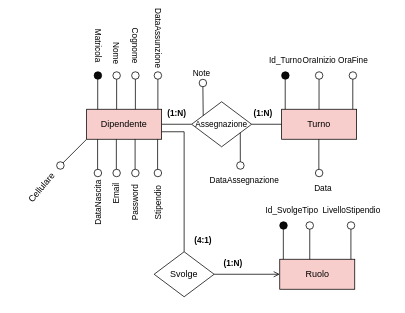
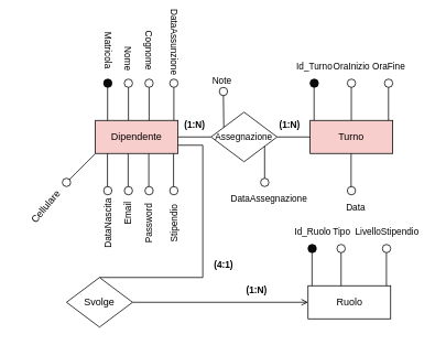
  <mxCell id="0" />
  <mxCell id="1" parent="0" />
  <mxCell id="2" value="Dipendente" style="whiteSpace=wrap;html=1;align=center;fillColor=#f8cecc;" parent="1" vertex="1"><mxGeometry x="115" y="130" width="100" height="40" as="geometry" /></mxCell>
- <mxCell id="3" value="Ruolo" style="whiteSpace=wrap;html=1;align=center;fillColor=#f8cecc;" parent="1" vertex="1"><mxGeometry x="372.5" y="330" width="100" height="40" as="geometry" /></mxCell>
+ <mxCell id="3" value="Ruolo" style="whiteSpace=wrap;html=1;align=center;" parent="1" vertex="1"><mxGeometry x="372.5" y="330" width="100" height="40" as="geometry" /></mxCell>
  <mxCell id="4" style="edgeStyle=orthogonalEdgeStyle;shape=connector;rounded=0;orthogonalLoop=1;jettySize=auto;html=1;entryX=1;entryY=0.5;entryDx=0;entryDy=0;strokeColor=default;align=center;verticalAlign=middle;fontFamily=Helvetica;fontSize=11;fontColor=default;labelBackgroundColor=default;endArrow=none;endFill=0;" parent="1" source="5" target="10" edge="1"><mxGeometry relative="1" as="geometry" /></mxCell>
  <mxCell id="5" value="Turno" style="whiteSpace=wrap;html=1;align=center;fillColor=#f8cecc;" parent="1" vertex="1"><mxGeometry x="375" y="130" width="100" height="40" as="geometry" /></mxCell>
  <mxCell id="6" style="edgeStyle=orthogonalEdgeStyle;rounded=0;orthogonalLoop=1;jettySize=auto;html=1;exitX=1;exitY=0.5;exitDx=0;exitDy=0;entryX=0;entryY=0.5;entryDx=0;entryDy=0;endArrow=open;endFill=0;" edge="1" parent="1" source="8" target="3"><mxGeometry relative="1" as="geometry" /></mxCell>
  <mxCell id="7" style="edgeStyle=orthogonalEdgeStyle;shape=connector;rounded=0;orthogonalLoop=1;jettySize=auto;html=1;entryX=1;entryY=0.75;entryDx=0;entryDy=0;strokeColor=default;align=center;verticalAlign=middle;fontFamily=Helvetica;fontSize=11;fontColor=default;labelBackgroundColor=default;endArrow=none;endFill=0;exitX=0.5;exitY=0;exitDx=0;exitDy=0;" edge="1" parent="1" source="8" target="2"><mxGeometry relative="1" as="geometry"><Array as="points"><mxPoint x="245" y="320" /><mxPoint x="245" y="160" /></Array></mxGeometry></mxCell>
- <mxCell id="8" value="Svolge" style="shape=rhombus;perimeter=rhombusPerimeter;whiteSpace=wrap;html=1;align=center;" parent="1" vertex="1"><mxGeometry x="205" y="320" width="80" height="60" as="geometry" /></mxCell>
+ <mxCell id="8" value="Svolge" style="shape=rhombus;perimeter=rhombusPerimeter;whiteSpace=wrap;html=1;align=center;" parent="1" vertex="1"><mxGeometry x="80" y="320" width="80" height="60" as="geometry" /></mxCell>
  <mxCell id="9" style="edgeStyle=orthogonalEdgeStyle;shape=connector;rounded=0;orthogonalLoop=1;jettySize=auto;html=1;entryX=1;entryY=0.5;entryDx=0;entryDy=0;strokeColor=default;align=center;verticalAlign=middle;fontFamily=Helvetica;fontSize=11;fontColor=default;labelBackgroundColor=default;endArrow=none;endFill=0;" parent="1" source="10" target="2" edge="1"><mxGeometry relative="1" as="geometry" /></mxCell>
  <mxCell id="10" value="&lt;font style=&quot;font-size: 11px;&quot;&gt;Assegnazione&lt;/font&gt;" style="shape=rhombus;perimeter=rhombusPerimeter;whiteSpace=wrap;html=1;align=center;" parent="1" vertex="1"><mxGeometry x="255" y="120" width="80" height="60" as="geometry" /></mxCell>
  <mxCell id="11" style="edgeStyle=none;shape=connector;rounded=0;orthogonalLoop=1;jettySize=auto;html=1;strokeColor=default;align=center;verticalAlign=middle;fontFamily=Helvetica;fontSize=11;fontColor=default;labelBackgroundColor=default;endArrow=none;" parent="1" edge="1"><mxGeometry relative="1" as="geometry"><mxPoint x="379.78" y="130" as="sourcePoint" /><mxPoint x="379.78" y="90" as="targetPoint" /></mxGeometry></mxCell>
  <mxCell id="12" value="" style="ellipse;whiteSpace=wrap;html=1;aspect=fixed;fontFamily=Helvetica;fontSize=11;fontColor=default;labelBackgroundColor=default;fillColor=#0A0A0A;" parent="1" vertex="1"><mxGeometry x="375" y="80" width="10" height="10" as="geometry" /></mxCell>
  <mxCell id="13" style="edgeStyle=none;shape=connector;rounded=0;orthogonalLoop=1;jettySize=auto;html=1;strokeColor=default;align=center;verticalAlign=middle;fontFamily=Helvetica;fontSize=11;fontColor=default;labelBackgroundColor=default;endArrow=none;" parent="1" edge="1"><mxGeometry relative="1" as="geometry"><mxPoint x="377.28" y="330" as="sourcePoint" /><mxPoint x="377.28" y="290" as="targetPoint" /></mxGeometry></mxCell>
  <mxCell id="14" value="" style="ellipse;whiteSpace=wrap;html=1;aspect=fixed;fontFamily=Helvetica;fontSize=11;fontColor=default;labelBackgroundColor=default;fillColor=#0A0A0A;" parent="1" vertex="1"><mxGeometry x="372.5" y="280" width="10" height="10" as="geometry" /></mxCell>
  <mxCell id="15" value="Id_Turno" style="text;html=1;align=center;verticalAlign=middle;resizable=0;points=[];autosize=1;strokeColor=none;fillColor=none;fontFamily=Helvetica;fontSize=11;fontColor=default;labelBackgroundColor=default;" parent="1" vertex="1"><mxGeometry x="345" y="50" width="70" height="30" as="geometry" /></mxCell>
- <mxCell id="16" value="Id_Svolge" style="text;html=1;align=center;verticalAlign=middle;resizable=0;points=[];autosize=1;strokeColor=none;fillColor=none;fontFamily=Helvetica;fontSize=11;fontColor=default;labelBackgroundColor=default;" parent="1" vertex="1"><mxGeometry x="342.5" y="250" width="70" height="30" as="geometry" /></mxCell>
+ <mxCell id="16" value="Id_Ruolo" style="text;html=1;align=center;verticalAlign=middle;resizable=0;points=[];autosize=1;strokeColor=none;fillColor=none;fontFamily=Helvetica;fontSize=11;fontColor=default;labelBackgroundColor=default;" parent="1" vertex="1"><mxGeometry x="342.5" y="250" width="70" height="30" as="geometry" /></mxCell>
  <mxCell id="17" style="edgeStyle=none;shape=connector;rounded=0;orthogonalLoop=1;jettySize=auto;html=1;strokeColor=default;align=center;verticalAlign=middle;fontFamily=Helvetica;fontSize=11;fontColor=default;labelBackgroundColor=default;endArrow=none;" parent="1" edge="1"><mxGeometry relative="1" as="geometry"><mxPoint x="412.5" y="330" as="sourcePoint" /><mxPoint x="412.5" y="290" as="targetPoint" /></mxGeometry></mxCell>
  <mxCell id="18" value="" style="ellipse;whiteSpace=wrap;html=1;aspect=fixed;fontFamily=Helvetica;fontSize=11;fontColor=default;labelBackgroundColor=default;fillColor=none;" parent="1" vertex="1"><mxGeometry x="407.5" y="280" width="10" height="10" as="geometry" /></mxCell>
  <mxCell id="19" value="Tipo" style="text;html=1;align=center;verticalAlign=middle;resizable=0;points=[];autosize=1;strokeColor=none;fillColor=none;fontFamily=Helvetica;fontSize=11;fontColor=default;labelBackgroundColor=default;" parent="1" vertex="1"><mxGeometry x="392.5" y="250" width="40" height="30" as="geometry" /></mxCell>
  <mxCell id="20" style="edgeStyle=none;shape=connector;rounded=0;orthogonalLoop=1;jettySize=auto;html=1;strokeColor=default;align=center;verticalAlign=middle;fontFamily=Helvetica;fontSize=11;fontColor=default;labelBackgroundColor=default;endArrow=none;" parent="1" edge="1"><mxGeometry relative="1" as="geometry"><mxPoint x="467.39" y="330" as="sourcePoint" /><mxPoint x="467.39" y="290" as="targetPoint" /></mxGeometry></mxCell>
  <mxCell id="21" value="" style="ellipse;whiteSpace=wrap;html=1;aspect=fixed;fontFamily=Helvetica;fontSize=11;fontColor=default;labelBackgroundColor=default;fillColor=none;" parent="1" vertex="1"><mxGeometry x="462.5" y="280" width="10" height="10" as="geometry" /></mxCell>
  <mxCell id="22" value="LivelloStipendio" style="text;html=1;align=center;verticalAlign=middle;resizable=0;points=[];autosize=1;strokeColor=none;fillColor=none;fontFamily=Helvetica;fontSize=11;fontColor=default;labelBackgroundColor=default;" parent="1" vertex="1"><mxGeometry x="417.5" y="250" width="100" height="30" as="geometry" /></mxCell>
  <mxCell id="23" style="edgeStyle=none;shape=connector;rounded=0;orthogonalLoop=1;jettySize=auto;html=1;strokeColor=default;align=center;verticalAlign=middle;fontFamily=Helvetica;fontSize=11;fontColor=default;labelBackgroundColor=default;endArrow=none;" parent="1" edge="1"><mxGeometry relative="1" as="geometry"><mxPoint x="424.89" y="130" as="sourcePoint" /><mxPoint x="424.89" y="90" as="targetPoint" /></mxGeometry></mxCell>
  <mxCell id="24" value="" style="ellipse;whiteSpace=wrap;html=1;aspect=fixed;fontFamily=Helvetica;fontSize=11;fontColor=default;labelBackgroundColor=default;fillColor=none;" parent="1" vertex="1"><mxGeometry x="420" y="80" width="10" height="10" as="geometry" /></mxCell>
  <mxCell id="25" value="OraInizio" style="text;html=1;align=center;verticalAlign=middle;resizable=0;points=[];autosize=1;strokeColor=none;fillColor=none;fontFamily=Helvetica;fontSize=11;fontColor=default;labelBackgroundColor=default;" parent="1" vertex="1"><mxGeometry x="390" y="50" width="70" height="30" as="geometry" /></mxCell>
  <mxCell id="26" style="edgeStyle=none;shape=connector;rounded=0;orthogonalLoop=1;jettySize=auto;html=1;strokeColor=default;align=center;verticalAlign=middle;fontFamily=Helvetica;fontSize=11;fontColor=default;labelBackgroundColor=default;endArrow=none;" parent="1" edge="1"><mxGeometry relative="1" as="geometry"><mxPoint x="469.89" y="130" as="sourcePoint" /><mxPoint x="469.89" y="90" as="targetPoint" /></mxGeometry></mxCell>
  <mxCell id="27" value="" style="ellipse;whiteSpace=wrap;html=1;aspect=fixed;fontFamily=Helvetica;fontSize=11;fontColor=default;labelBackgroundColor=default;fillColor=none;" parent="1" vertex="1"><mxGeometry x="465" y="80" width="10" height="10" as="geometry" /></mxCell>
  <mxCell id="28" value="OraFine" style="text;html=1;align=center;verticalAlign=middle;resizable=0;points=[];autosize=1;strokeColor=none;fillColor=none;fontFamily=Helvetica;fontSize=11;fontColor=default;labelBackgroundColor=default;" parent="1" vertex="1"><mxGeometry x="440" y="50" width="60" height="30" as="geometry" /></mxCell>
  <mxCell id="29" style="edgeStyle=none;shape=connector;rounded=0;orthogonalLoop=1;jettySize=auto;html=1;strokeColor=default;align=center;verticalAlign=middle;fontFamily=Helvetica;fontSize=11;fontColor=default;labelBackgroundColor=default;endArrow=none;" parent="1" edge="1"><mxGeometry relative="1" as="geometry"><mxPoint x="129.64" y="210" as="sourcePoint" /><mxPoint x="129.64" y="170" as="targetPoint" /></mxGeometry></mxCell>
  <mxCell id="30" value="Data" style="text;html=1;align=center;verticalAlign=middle;resizable=0;points=[];autosize=1;strokeColor=none;fillColor=none;fontFamily=Helvetica;fontSize=11;fontColor=default;labelBackgroundColor=default;" parent="1" vertex="1"><mxGeometry x="405" y="220" width="50" height="30" as="geometry" /></mxCell>
  <mxCell id="31" style="edgeStyle=none;shape=connector;rounded=0;orthogonalLoop=1;jettySize=auto;html=1;strokeColor=default;align=center;verticalAlign=middle;fontFamily=Helvetica;fontSize=11;fontColor=default;labelBackgroundColor=default;endArrow=none;" parent="1" edge="1"><mxGeometry relative="1" as="geometry"><mxPoint x="129.78" y="130" as="sourcePoint" /><mxPoint x="129.78" y="90" as="targetPoint" /></mxGeometry></mxCell>
  <mxCell id="32" value="" style="ellipse;whiteSpace=wrap;html=1;aspect=fixed;fontFamily=Helvetica;fontSize=11;fontColor=default;labelBackgroundColor=default;fillColor=#0A0A0A;" parent="1" vertex="1"><mxGeometry x="125" y="80" width="10" height="10" as="geometry" /></mxCell>
  <mxCell id="33" value="Matricola" style="text;html=1;align=center;verticalAlign=middle;resizable=0;points=[];autosize=1;strokeColor=none;fillColor=none;fontFamily=Helvetica;fontSize=11;fontColor=default;labelBackgroundColor=default;rotation=90;" parent="1" vertex="1"><mxGeometry x="95" y="30" width="70" height="30" as="geometry" /></mxCell>
  <mxCell id="34" style="edgeStyle=none;shape=connector;rounded=0;orthogonalLoop=1;jettySize=auto;html=1;strokeColor=default;align=center;verticalAlign=middle;fontFamily=Helvetica;fontSize=11;fontColor=default;labelBackgroundColor=default;endArrow=none;" parent="1" edge="1"><mxGeometry relative="1" as="geometry"><mxPoint x="155" y="130" as="sourcePoint" /><mxPoint x="155" y="90" as="targetPoint" /></mxGeometry></mxCell>
  <mxCell id="35" value="" style="ellipse;whiteSpace=wrap;html=1;aspect=fixed;fontFamily=Helvetica;fontSize=11;fontColor=default;labelBackgroundColor=default;fillColor=none;" parent="1" vertex="1"><mxGeometry x="150" y="80" width="10" height="10" as="geometry" /></mxCell>
  <mxCell id="36" value="Nome" style="text;html=1;align=center;verticalAlign=middle;resizable=0;points=[];autosize=1;strokeColor=none;fillColor=none;fontFamily=Helvetica;fontSize=11;fontColor=default;labelBackgroundColor=default;rotation=90;" parent="1" vertex="1"><mxGeometry x="130" y="40" width="50" height="30" as="geometry" /></mxCell>
  <mxCell id="37" value="" style="ellipse;whiteSpace=wrap;html=1;aspect=fixed;fontFamily=Helvetica;fontSize=11;fontColor=default;labelBackgroundColor=default;fillColor=none;" parent="1" vertex="1"><mxGeometry x="175" y="80" width="10" height="10" as="geometry" /></mxCell>
  <mxCell id="38" style="edgeStyle=none;shape=connector;rounded=0;orthogonalLoop=1;jettySize=auto;html=1;strokeColor=default;align=center;verticalAlign=middle;fontFamily=Helvetica;fontSize=11;fontColor=default;labelBackgroundColor=default;endArrow=none;" parent="1" edge="1"><mxGeometry relative="1" as="geometry"><mxPoint x="180" y="130" as="sourcePoint" /><mxPoint x="180" y="90" as="targetPoint" /><Array as="points" /></mxGeometry></mxCell>
  <mxCell id="39" value="Cognome" style="text;html=1;align=center;verticalAlign=middle;resizable=0;points=[];autosize=1;strokeColor=none;fillColor=none;fontFamily=Helvetica;fontSize=11;fontColor=default;labelBackgroundColor=default;rotation=90;" parent="1" vertex="1"><mxGeometry x="145" y="30" width="70" height="30" as="geometry" /></mxCell>
  <mxCell id="40" value="" style="ellipse;whiteSpace=wrap;html=1;aspect=fixed;fontFamily=Helvetica;fontSize=11;fontColor=default;labelBackgroundColor=default;fillColor=none;" parent="1" vertex="1"><mxGeometry x="205" y="80" width="10" height="10" as="geometry" /></mxCell>
  <mxCell id="41" style="edgeStyle=none;shape=connector;rounded=0;orthogonalLoop=1;jettySize=auto;html=1;strokeColor=default;align=center;verticalAlign=middle;fontFamily=Helvetica;fontSize=11;fontColor=default;labelBackgroundColor=default;endArrow=none;" parent="1" edge="1"><mxGeometry relative="1" as="geometry"><mxPoint x="210" y="130" as="sourcePoint" /><mxPoint x="210" y="90" as="targetPoint" /><Array as="points" /></mxGeometry></mxCell>
  <mxCell id="42" value="DataAssunzione" style="text;html=1;align=center;verticalAlign=middle;resizable=0;points=[];autosize=1;strokeColor=none;fillColor=none;fontFamily=Helvetica;fontSize=11;fontColor=default;labelBackgroundColor=default;rotation=90;" parent="1" vertex="1"><mxGeometry x="160" y="20" width="100" height="30" as="geometry" /></mxCell>
  <mxCell id="43" value="" style="ellipse;whiteSpace=wrap;html=1;aspect=fixed;fontFamily=Helvetica;fontSize=11;fontColor=default;labelBackgroundColor=default;fillColor=none;" parent="1" vertex="1"><mxGeometry x="125" y="210" width="10" height="10" as="geometry" /></mxCell>
  <mxCell id="44" style="edgeStyle=none;shape=connector;rounded=0;orthogonalLoop=1;jettySize=auto;html=1;strokeColor=default;align=center;verticalAlign=middle;fontFamily=Helvetica;fontSize=11;fontColor=default;labelBackgroundColor=default;endArrow=none;" parent="1" edge="1"><mxGeometry relative="1" as="geometry"><mxPoint x="154.64" y="210" as="sourcePoint" /><mxPoint x="154.64" y="170" as="targetPoint" /></mxGeometry></mxCell>
  <mxCell id="45" value="" style="ellipse;whiteSpace=wrap;html=1;aspect=fixed;fontFamily=Helvetica;fontSize=11;fontColor=default;labelBackgroundColor=default;fillColor=none;" parent="1" vertex="1"><mxGeometry x="150" y="210" width="10" height="10" as="geometry" /></mxCell>
  <mxCell id="46" style="edgeStyle=none;shape=connector;rounded=0;orthogonalLoop=1;jettySize=auto;html=1;strokeColor=default;align=center;verticalAlign=middle;fontFamily=Helvetica;fontSize=11;fontColor=default;labelBackgroundColor=default;endArrow=none;" parent="1" edge="1"><mxGeometry relative="1" as="geometry"><mxPoint x="179.64" y="210" as="sourcePoint" /><mxPoint x="179.64" y="170" as="targetPoint" /></mxGeometry></mxCell>
  <mxCell id="47" value="" style="ellipse;whiteSpace=wrap;html=1;aspect=fixed;fontFamily=Helvetica;fontSize=11;fontColor=default;labelBackgroundColor=default;fillColor=none;" parent="1" vertex="1"><mxGeometry x="175" y="210" width="10" height="10" as="geometry" /></mxCell>
  <mxCell id="48" style="edgeStyle=none;shape=connector;rounded=0;orthogonalLoop=1;jettySize=auto;html=1;strokeColor=default;align=center;verticalAlign=middle;fontFamily=Helvetica;fontSize=11;fontColor=default;labelBackgroundColor=default;endArrow=none;" parent="1" edge="1"><mxGeometry relative="1" as="geometry"><mxPoint x="424.64" y="210" as="sourcePoint" /><mxPoint x="424.64" y="170" as="targetPoint" /></mxGeometry></mxCell>
  <mxCell id="49" value="" style="ellipse;whiteSpace=wrap;html=1;aspect=fixed;fontFamily=Helvetica;fontSize=11;fontColor=default;labelBackgroundColor=default;fillColor=none;" parent="1" vertex="1"><mxGeometry x="420" y="210" width="10" height="10" as="geometry" /></mxCell>
  <mxCell id="50" value="DataNascita" style="text;html=1;align=center;verticalAlign=middle;resizable=0;points=[];autosize=1;strokeColor=none;fillColor=none;fontFamily=Helvetica;fontSize=11;fontColor=default;labelBackgroundColor=default;rotation=-90;" parent="1" vertex="1"><mxGeometry x="90" y="240" width="80" height="30" as="geometry" /></mxCell>
  <mxCell id="51" value="Email" style="text;html=1;align=center;verticalAlign=middle;resizable=0;points=[];autosize=1;strokeColor=none;fillColor=none;fontFamily=Helvetica;fontSize=11;fontColor=default;labelBackgroundColor=default;rotation=-90;" parent="1" vertex="1"><mxGeometry x="130" y="228" width="50" height="30" as="geometry" /></mxCell>
  <mxCell id="52" value="Password" style="text;html=1;align=center;verticalAlign=middle;resizable=0;points=[];autosize=1;strokeColor=none;fillColor=none;fontFamily=Helvetica;fontSize=11;fontColor=default;labelBackgroundColor=default;rotation=-90;" parent="1" vertex="1"><mxGeometry x="145" y="240" width="70" height="30" as="geometry" /></mxCell>
  <mxCell id="53" style="edgeStyle=none;shape=connector;rounded=0;orthogonalLoop=1;jettySize=auto;html=1;strokeColor=default;align=center;verticalAlign=middle;fontFamily=Helvetica;fontSize=11;fontColor=default;labelBackgroundColor=default;endArrow=none;" parent="1" edge="1"><mxGeometry relative="1" as="geometry"><mxPoint x="209.64" y="210" as="sourcePoint" /><mxPoint x="209.64" y="170" as="targetPoint" /></mxGeometry></mxCell>
  <mxCell id="54" value="" style="ellipse;whiteSpace=wrap;html=1;aspect=fixed;fontFamily=Helvetica;fontSize=11;fontColor=default;labelBackgroundColor=default;fillColor=none;" parent="1" vertex="1"><mxGeometry x="205" y="210" width="10" height="10" as="geometry" /></mxCell>
  <mxCell id="55" value="Stipendio" style="text;html=1;align=center;verticalAlign=middle;resizable=0;points=[];autosize=1;strokeColor=none;fillColor=none;fontFamily=Helvetica;fontSize=11;fontColor=default;labelBackgroundColor=default;rotation=-90;" parent="1" vertex="1"><mxGeometry x="175" y="240" width="70" height="30" as="geometry" /></mxCell>
  <mxCell id="56" style="edgeStyle=none;shape=connector;rounded=0;orthogonalLoop=1;jettySize=auto;html=1;strokeColor=default;align=center;verticalAlign=middle;fontFamily=Helvetica;fontSize=11;fontColor=default;labelBackgroundColor=default;endArrow=none;exitX=1;exitY=0;exitDx=0;exitDy=0;" edge="1" parent="1" source="57"><mxGeometry relative="1" as="geometry"><mxPoint x="85" y="200" as="sourcePoint" /><mxPoint x="115" y="170" as="targetPoint" /></mxGeometry></mxCell>
  <mxCell id="57" value="" style="ellipse;whiteSpace=wrap;html=1;aspect=fixed;fontFamily=Helvetica;fontSize=11;fontColor=default;labelBackgroundColor=default;fillColor=none;" vertex="1" parent="1"><mxGeometry x="75" y="200" width="10" height="10" as="geometry" /></mxCell>
  <mxCell id="58" value="Cellulare" style="text;html=1;align=center;verticalAlign=middle;resizable=0;points=[];autosize=1;strokeColor=none;fillColor=none;rotation=-50;" vertex="1" parent="1"><mxGeometry x="20" y="220" width="70" height="30" as="geometry" /></mxCell>
  <mxCell id="59" value="(1:N)" style="text;html=1;align=center;verticalAlign=middle;resizable=0;points=[];autosize=1;strokeColor=none;fillColor=none;fontFamily=Helvetica;fontSize=11;fontColor=default;labelBackgroundColor=default;fontStyle=1" vertex="1" parent="1"><mxGeometry x="210" y="120" width="50" height="30" as="geometry" /></mxCell>
  <mxCell id="60" value="(1:N)" style="text;html=1;align=center;verticalAlign=middle;resizable=0;points=[];autosize=1;strokeColor=none;fillColor=none;fontFamily=Helvetica;fontSize=11;fontColor=default;labelBackgroundColor=default;fontStyle=1" vertex="1" parent="1"><mxGeometry x="325" y="120" width="50" height="30" as="geometry" /></mxCell>
  <mxCell id="61" value="(4:1)" style="text;html=1;align=center;verticalAlign=middle;resizable=0;points=[];autosize=1;strokeColor=none;fillColor=none;fontFamily=Helvetica;fontSize=11;fontColor=default;labelBackgroundColor=default;fontStyle=1" vertex="1" parent="1"><mxGeometry x="245" y="290" width="50" height="30" as="geometry" /></mxCell>
  <mxCell id="62" value="(1:N)" style="text;html=1;align=center;verticalAlign=middle;resizable=0;points=[];autosize=1;strokeColor=none;fillColor=none;fontFamily=Helvetica;fontSize=11;fontColor=default;labelBackgroundColor=default;fontStyle=1" vertex="1" parent="1"><mxGeometry x="285" y="320" width="50" height="30" as="geometry" /></mxCell>
  <mxCell id="63" value="" style="ellipse;whiteSpace=wrap;html=1;aspect=fixed;fontFamily=Helvetica;fontSize=11;fontColor=default;labelBackgroundColor=default;fillColor=none;" vertex="1" parent="1"><mxGeometry x="265" y="90" width="10" height="10" as="geometry" /></mxCell>
  <mxCell id="64" style="edgeStyle=none;shape=connector;rounded=0;orthogonalLoop=1;jettySize=auto;html=1;strokeColor=default;align=center;verticalAlign=middle;fontFamily=Helvetica;fontSize=11;fontColor=default;labelBackgroundColor=default;endArrow=none;exitX=0.193;exitY=0.308;exitDx=0;exitDy=0;exitPerimeter=0;" edge="1" parent="1" source="10"><mxGeometry relative="1" as="geometry"><mxPoint x="269.95" y="130" as="sourcePoint" /><mxPoint x="270" y="100" as="targetPoint" /><Array as="points" /></mxGeometry></mxCell>
  <mxCell id="65" value="" style="ellipse;whiteSpace=wrap;html=1;aspect=fixed;fontFamily=Helvetica;fontSize=11;fontColor=default;labelBackgroundColor=default;fillColor=none;" vertex="1" parent="1"><mxGeometry x="315" y="200" width="10" height="10" as="geometry" /></mxCell>
  <mxCell id="66" style="edgeStyle=none;shape=connector;rounded=0;orthogonalLoop=1;jettySize=auto;html=1;strokeColor=default;align=center;verticalAlign=middle;fontFamily=Helvetica;fontSize=11;fontColor=default;labelBackgroundColor=default;endArrow=none;exitX=0.193;exitY=0.308;exitDx=0;exitDy=0;exitPerimeter=0;entryX=0.811;entryY=0.686;entryDx=0;entryDy=0;entryPerimeter=0;" edge="1" parent="1" target="10"><mxGeometry relative="1" as="geometry"><mxPoint x="319.93" y="200" as="sourcePoint" /><mxPoint x="319.93" y="162" as="targetPoint" /><Array as="points" /></mxGeometry></mxCell>
  <mxCell id="67" value="Note" style="text;html=1;align=center;verticalAlign=middle;resizable=0;points=[];autosize=1;strokeColor=none;fillColor=none;fontFamily=Helvetica;fontSize=11;fontColor=default;labelBackgroundColor=default;" vertex="1" parent="1"><mxGeometry x="243" y="67" width="50" height="30" as="geometry" /></mxCell>
  <mxCell id="68" value="DataAssegnazione" style="text;html=1;align=center;verticalAlign=middle;resizable=0;points=[];autosize=1;strokeColor=none;fillColor=none;fontFamily=Helvetica;fontSize=11;fontColor=default;labelBackgroundColor=default;" vertex="1" parent="1"><mxGeometry x="265" y="210" width="120" height="30" as="geometry" /></mxCell>
